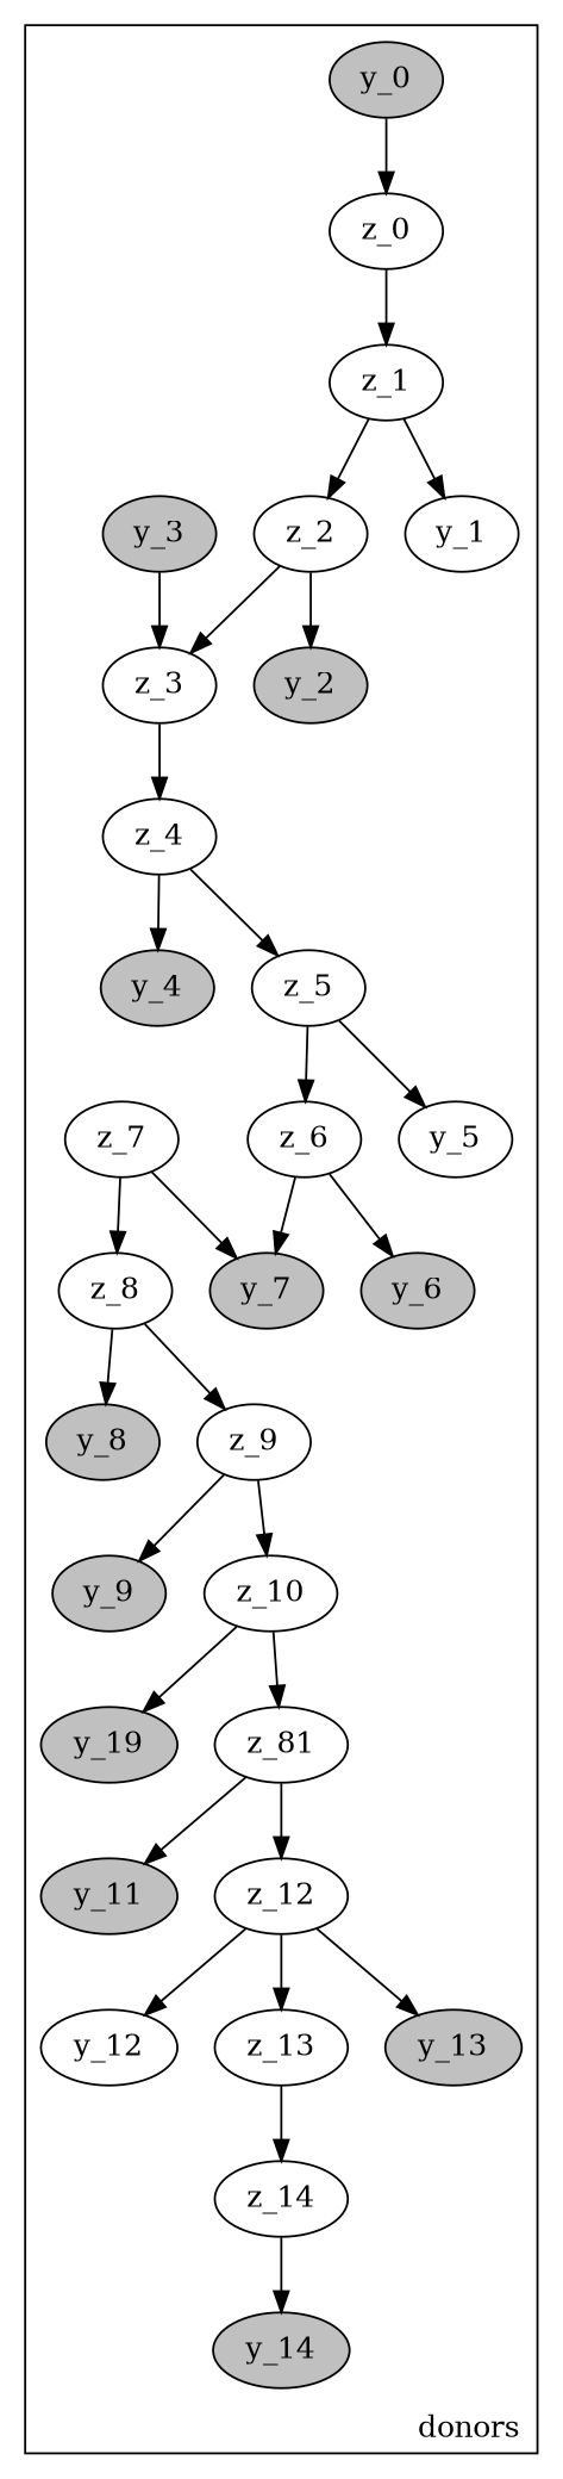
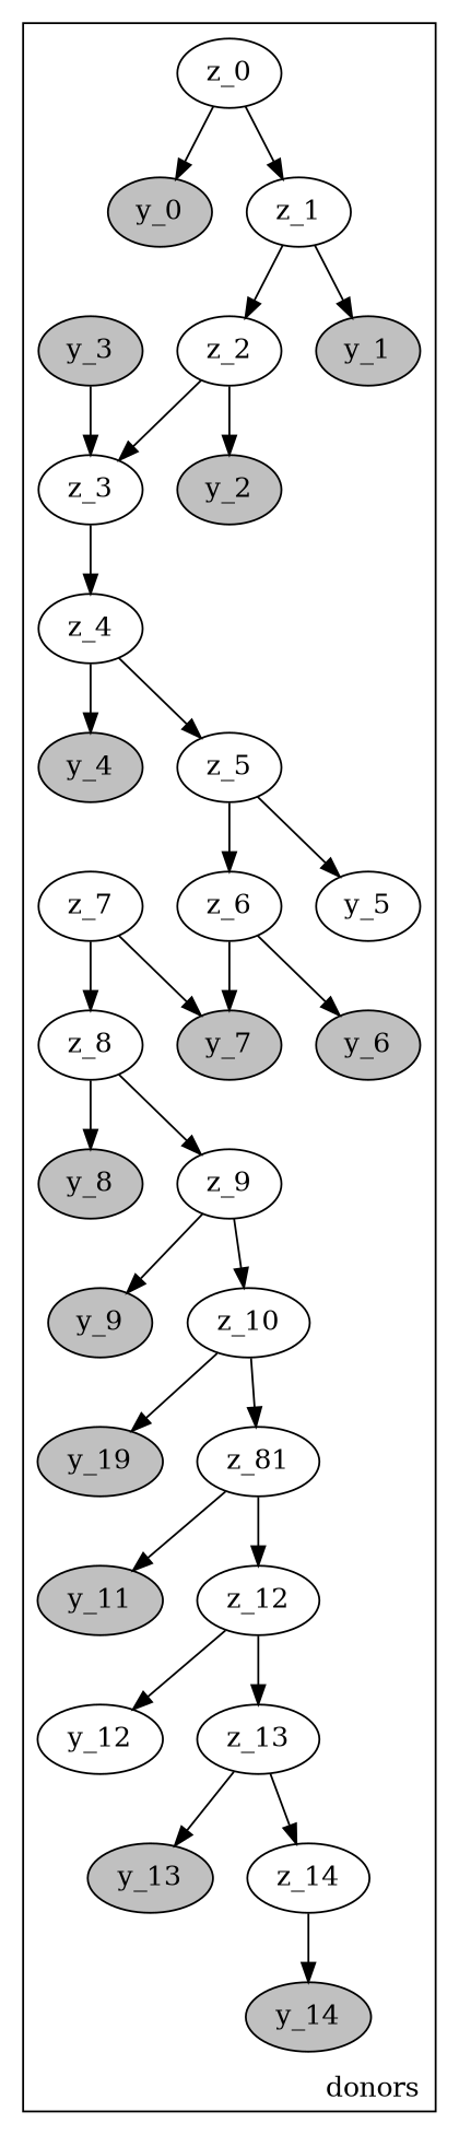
  digraph {
    node [fillcolor=white shape=ellipse style=filled]
    n1 [height=0.5 label=z_0 width=0.75]
    n2 [fillcolor=gray height=0.5 label=y_0 width=0.75]
    n3 [height=0.5 label=z_1 width=0.75]
-   n4 [height=0.5 label=y_1 width=0.75]
+   n4 [fillcolor=gray height=0.5 label=y_1 width=0.75]
    n5 [height=0.5 label=z_2 width=0.75]
    n6 [fillcolor=gray height=0.5 label=y_2 width=0.75]
    n7 [height=0.5 label=z_3 width=0.75]
    n8 [fillcolor=gray height=0.5 label=y_3 width=0.75]
    n9 [height=0.5 label=z_4 width=0.75]
    n10 [fillcolor=gray height=0.5 label=y_4 width=0.75]
    n11 [height=0.5 label=z_5 width=0.75]
    n12 [height=0.5 label=y_5 width=0.75]
    n13 [height=0.5 label=z_6 width=0.75]
    n14 [fillcolor=gray height=0.5 label=y_6 width=0.75]
    n15 [height=0.5 label=z_7 width=0.75]
    n16 [fillcolor=gray height=0.5 label=y_7 width=0.75]
    n17 [height=0.5 label=z_8 width=0.75]
    n18 [fillcolor=gray height=0.5 label=y_8 width=0.75]
    n19 [height=0.5 label=z_9 width=0.75]
    n20 [fillcolor=gray height=0.5 label=y_9 width=0.75]
    n21 [height=0.5 label=z_10 width=0.80088]
    n22 [fillcolor=gray height=0.5 label=y_19 width=0.8151]
    n23 [height=0.5 label=z_81 width=0.80088]
    n24 [fillcolor=gray height=0.5 label=y_11 width=0.8151]
    n25 [height=0.5 label=z_12 width=0.80088]
    n26 [height=0.5 label=y_12 width=0.8151]
    n27 [height=0.5 label=z_13 width=0.80088]
    n28 [fillcolor=gray height=0.5 label=y_13 width=0.8151]
    n29 [height=0.5 label=z_14 width=0.80088]
    n30 [fillcolor=gray height=0.5 label=y_14 width=0.8151]
    subgraph cluster_1 {
      label=donors
      labeljust=r
      labelloc=b
      n1
      n2
      n3
      n4
      n5
      n6
      n7
      n8
      n9
      n10
      n11
      n12
      n13
      n14
      n15
      n16
      n17
      n18
      n19
      n20
      n21
      n22
      n23
      n24
      n25
      n26
      n27
      n28
      n29
      n30
    }
-   n2 -> n1
+   n1 -> n2
    n1 -> n3
    n3 -> n4
    n3 -> n5
    n5 -> n6
    n5 -> n7
    n7 -> n9
    n8 -> n7
    n9 -> n10
    n9 -> n11
    n11 -> n12
    n11 -> n13
    n13 -> n14
    n13 -> n16
    n15 -> n16
    n15 -> n17
    n17 -> n18
    n17 -> n19
    n19 -> n20
    n19 -> n21
    n21 -> n22
    n21 -> n23
    n23 -> n24
    n23 -> n25
    n25 -> n26
    n25 -> n27
-   n25 -> n28
+   n27 -> n28
    n27 -> n29
    n29 -> n30
  }
